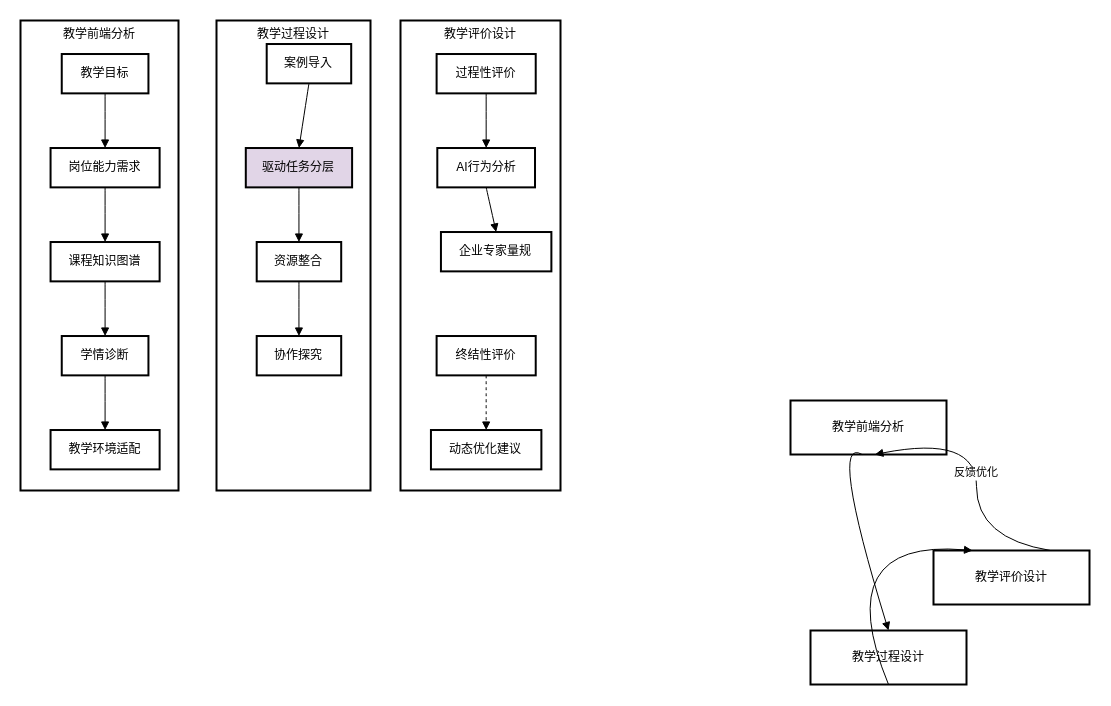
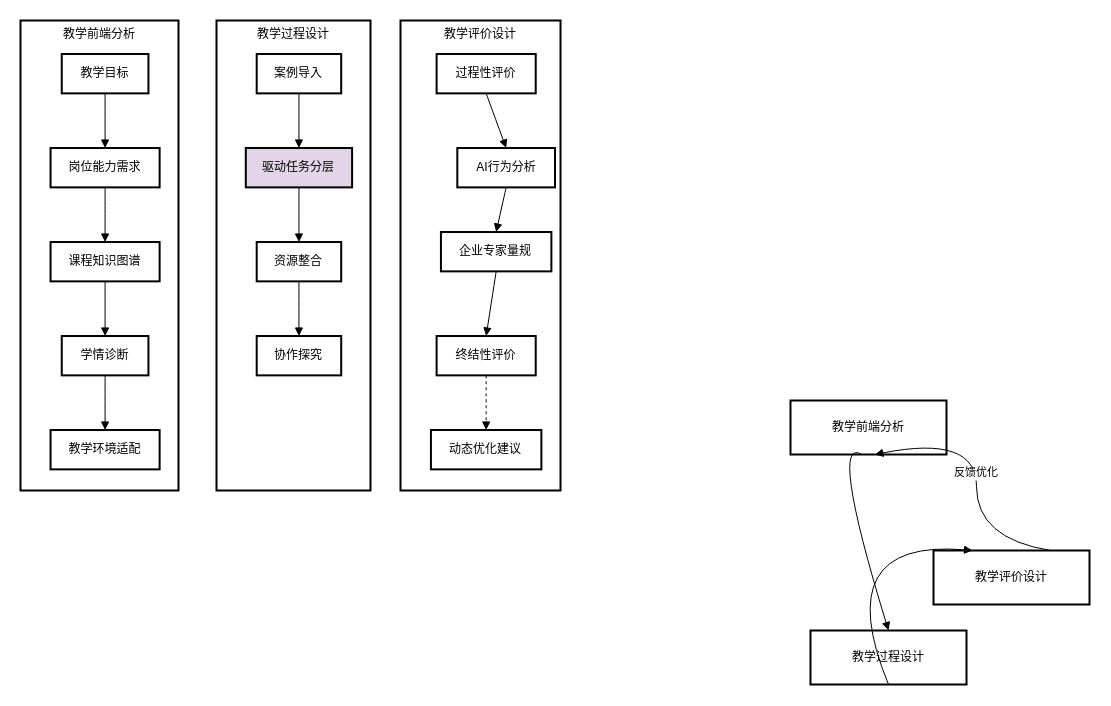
  <mxCell id="0" />
  <mxCell id="1" parent="0" />
  <mxCell id="2" value="教学评价设计" style="whiteSpace=wrap;strokeWidth=2;verticalAlign=top;" vertex="1" parent="1"><mxGeometry x="400" y="20" width="160" height="470" as="geometry" /></mxCell>
  <mxCell id="3" value="过程性评价" style="whiteSpace=wrap;strokeWidth=2;" vertex="1" parent="2"><mxGeometry x="36.106" y="33.519" width="99.115" height="39.349" as="geometry" /></mxCell>
- <mxCell id="4" value="AI行为分析" style="whiteSpace=wrap;strokeWidth=2;" vertex="1" parent="2"><mxGeometry x="36.814" y="127.519" width="97.699" height="39.349" as="geometry" /></mxCell>
+ <mxCell id="4" value="AI行为分析" style="whiteSpace=wrap;strokeWidth=2;" vertex="1" parent="2"><mxGeometry x="56.814" y="127.519" width="97.699" height="39.349" as="geometry" /></mxCell>
  <mxCell id="5" value="企业专家量规" style="whiteSpace=wrap;strokeWidth=2;" vertex="1" parent="2"><mxGeometry x="40.442" y="211.519" width="110.442" height="39.349" as="geometry" /></mxCell>
  <mxCell id="6" value="终结性评价" style="whiteSpace=wrap;strokeWidth=2;" vertex="1" parent="2"><mxGeometry x="36.106" y="315.519" width="99.115" height="39.349" as="geometry" /></mxCell>
  <mxCell id="7" value="动态优化建议" style="whiteSpace=wrap;strokeWidth=2;" vertex="1" parent="2"><mxGeometry x="30.442" y="409.519" width="110.442" height="39.349" as="geometry" /></mxCell>
  <mxCell id="8" value="" style="curved=1;startArrow=none;endArrow=block;exitX=0.5;exitY=0.99;entryX=0.5;entryY=-0.01;rounded=0;" edge="1" parent="2" source="3" target="4"><mxGeometry relative="1" as="geometry"><Array as="points" /></mxGeometry></mxCell>
  <mxCell id="9" value="" style="curved=1;startArrow=none;endArrow=block;exitX=0.5;exitY=0.99;entryX=0.5;entryY=-0.01;rounded=0;" edge="1" parent="2" source="4" target="5"><mxGeometry relative="1" as="geometry"><Array as="points" /></mxGeometry></mxCell>
+ <mxCell id="10" value="" style="curved=1;startArrow=none;endArrow=block;exitX=0.5;exitY=0.99;entryX=0.5;entryY=-0.01;rounded=0;" edge="1" parent="2" source="5" target="6"><mxGeometry relative="1" as="geometry"><Array as="points" /></mxGeometry></mxCell>
  <mxCell id="11" value="" style="curved=1;startArrow=none;endArrow=block;exitX=0.5;exitY=0.99;entryX=0.5;entryY=-0.01;rounded=0;dashed=1;" edge="1" parent="2" source="6" target="7"><mxGeometry relative="1" as="geometry"><Array as="points" /></mxGeometry></mxCell>
  <mxCell id="12" value="教学过程设计" style="whiteSpace=wrap;strokeWidth=2;verticalAlign=top;" vertex="1" parent="1"><mxGeometry x="216" y="20" width="154" height="470" as="geometry" /></mxCell>
- <mxCell id="13" value="案例导入" style="whiteSpace=wrap;strokeWidth=2;" vertex="1" parent="12"><mxGeometry x="50.204" y="23.519" width="84.496" height="39.349" as="geometry" /></mxCell>
+ <mxCell id="13" value="案例导入" style="whiteSpace=wrap;strokeWidth=2;" vertex="1" parent="12"><mxGeometry x="40.204" y="33.519" width="84.496" height="39.349" as="geometry" /></mxCell>
  <mxCell id="14" value="驱动任务分层" style="whiteSpace=wrap;strokeWidth=2;fillColor=#e1d5e7;" vertex="1" parent="12"><mxGeometry x="29.301" y="127.519" width="106.301" height="39.349" as="geometry" /></mxCell>
  <mxCell id="15" value="资源整合" style="whiteSpace=wrap;strokeWidth=2;" vertex="1" parent="12"><mxGeometry x="40.204" y="221.519" width="84.496" height="39.349" as="geometry" /></mxCell>
  <mxCell id="16" value="协作探究" style="whiteSpace=wrap;strokeWidth=2;" vertex="1" parent="12"><mxGeometry x="40.204" y="315.519" width="84.496" height="39.349" as="geometry" /></mxCell>
  <mxCell id="17" value="" style="curved=1;startArrow=none;endArrow=block;exitX=0.5;exitY=0.99;entryX=0.5;entryY=-0.01;rounded=0;" edge="1" parent="12" source="13" target="14"><mxGeometry relative="1" as="geometry"><Array as="points" /></mxGeometry></mxCell>
  <mxCell id="18" value="" style="curved=1;startArrow=none;endArrow=block;exitX=0.5;exitY=0.99;entryX=0.5;entryY=-0.01;rounded=0;" edge="1" parent="12" source="14" target="15"><mxGeometry relative="1" as="geometry"><Array as="points" /></mxGeometry></mxCell>
  <mxCell id="19" value="" style="curved=1;startArrow=none;endArrow=block;exitX=0.5;exitY=0.99;entryX=0.5;entryY=-0.01;rounded=0;" edge="1" parent="12" source="15" target="16"><mxGeometry relative="1" as="geometry"><Array as="points" /></mxGeometry></mxCell>
  <mxCell id="20" value="教学前端分析" style="whiteSpace=wrap;strokeWidth=2;verticalAlign=top;" vertex="1" parent="1"><mxGeometry x="20" y="20" width="158" height="470" as="geometry" /></mxCell>
  <mxCell id="21" value="教学目标" style="whiteSpace=wrap;strokeWidth=2;" vertex="1" parent="20"><mxGeometry x="41.248" y="33.519" width="86.69" height="39.349" as="geometry" /></mxCell>
  <mxCell id="22" value="岗位能力需求" style="whiteSpace=wrap;strokeWidth=2;" vertex="1" parent="20"><mxGeometry x="30.062" y="127.519" width="109.062" height="39.349" as="geometry" /></mxCell>
  <mxCell id="23" value="课程知识图谱" style="whiteSpace=wrap;strokeWidth=2;" vertex="1" parent="20"><mxGeometry x="30.062" y="221.519" width="109.062" height="39.349" as="geometry" /></mxCell>
  <mxCell id="24" value="学情诊断" style="whiteSpace=wrap;strokeWidth=2;" vertex="1" parent="20"><mxGeometry x="41.248" y="315.519" width="86.69" height="39.349" as="geometry" /></mxCell>
  <mxCell id="25" value="教学环境适配" style="whiteSpace=wrap;strokeWidth=2;" vertex="1" parent="20"><mxGeometry x="30.062" y="409.519" width="109.062" height="39.349" as="geometry" /></mxCell>
  <mxCell id="26" value="" style="curved=1;startArrow=none;endArrow=block;exitX=0.5;exitY=0.99;entryX=0.5;entryY=-0.01;rounded=0;" edge="1" parent="20" source="21" target="22"><mxGeometry relative="1" as="geometry"><Array as="points" /></mxGeometry></mxCell>
  <mxCell id="27" value="" style="curved=1;startArrow=none;endArrow=block;exitX=0.5;exitY=0.99;entryX=0.5;entryY=-0.01;rounded=0;" edge="1" parent="20" source="22" target="23"><mxGeometry relative="1" as="geometry"><Array as="points" /></mxGeometry></mxCell>
  <mxCell id="28" value="" style="curved=1;startArrow=none;endArrow=block;exitX=0.5;exitY=0.99;entryX=0.5;entryY=-0.01;rounded=0;" edge="1" parent="20" source="23" target="24"><mxGeometry relative="1" as="geometry"><Array as="points" /></mxGeometry></mxCell>
  <mxCell id="29" value="" style="curved=1;startArrow=none;endArrow=block;exitX=0.5;exitY=0.99;entryX=0.5;entryY=-0.01;rounded=0;" edge="1" parent="20" source="24" target="25"><mxGeometry relative="1" as="geometry"><Array as="points" /></mxGeometry></mxCell>
  <mxCell id="30" value="教学前端分析" style="whiteSpace=wrap;strokeWidth=2;" vertex="1" parent="1"><mxGeometry x="790" y="400" width="156" height="54" as="geometry" /></mxCell>
  <mxCell id="31" value="教学过程设计" style="whiteSpace=wrap;strokeWidth=2;" vertex="1" parent="1"><mxGeometry x="810" y="630" width="156" height="54" as="geometry" /></mxCell>
  <mxCell id="32" value="教学评价设计" style="whiteSpace=wrap;strokeWidth=2;" vertex="1" parent="1"><mxGeometry x="933" y="550" width="156" height="54" as="geometry" /></mxCell>
  <mxCell id="33" value="" style="curved=1;startArrow=none;endArrow=block;exitX=0.46;exitY=0.99;entryX=0.5;entryY=0;rounded=0;" edge="1" parent="1" source="30" target="31"><mxGeometry relative="1" as="geometry"><Array as="points"><mxPoint x="828" y="434" /></Array></mxGeometry></mxCell>
  <mxCell id="34" value="" style="curved=1;startArrow=none;endArrow=block;exitX=0.5;exitY=1;entryX=0.25;entryY=0;rounded=0;" edge="1" parent="1" source="31" target="32"><mxGeometry relative="1" as="geometry"><Array as="points"><mxPoint x="828" y="538" /></Array></mxGeometry></mxCell>
  <mxCell id="35" value="反馈优化" style="curved=1;startArrow=none;endArrow=block;exitX=0.75;exitY=0;entryX=0.54;entryY=0.99;rounded=0;" edge="1" parent="1" source="32" target="30"><mxGeometry relative="1" as="geometry"><Array as="points"><mxPoint x="976" y="538" /><mxPoint x="976" y="434" /></Array></mxGeometry></mxCell>
